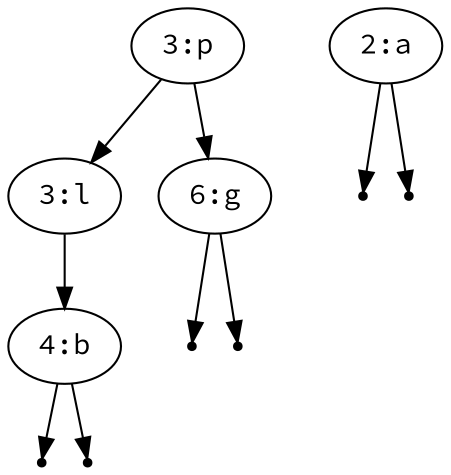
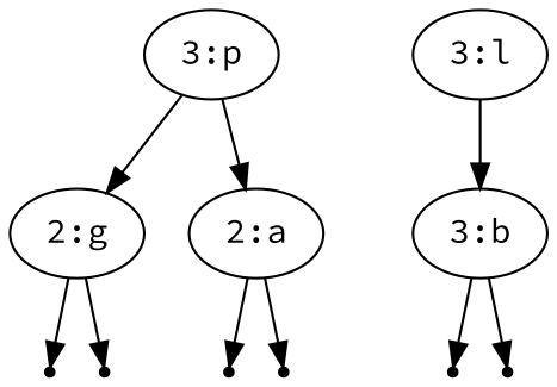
  digraph {
    fontname="Source Code Pro"
    node [fontname="Source Code Pro" shape=point]
    edge [fontname="Source Code Pro"]
    n1 [label="3:p" shape=""]
    n2 [label="3:l" shape=""]
-   n3 [label="6:g" shape=""]
-   n4 [label="4:b" shape=""]
+   n3 [label="2:g" shape=""]
+   n4 [label="3:b" shape=""]
    10
    11
    n7 [label="2:a" shape=""]
    4
    5
    7
    8
-   n1 -> n2
+   n1 -> n7
    n1 -> n3
    n2 -> n4
    n3 -> 10
    n3 -> 11
    n4 -> 7
    n4 -> 8
    n7 -> 4
    n7 -> 5
  }
